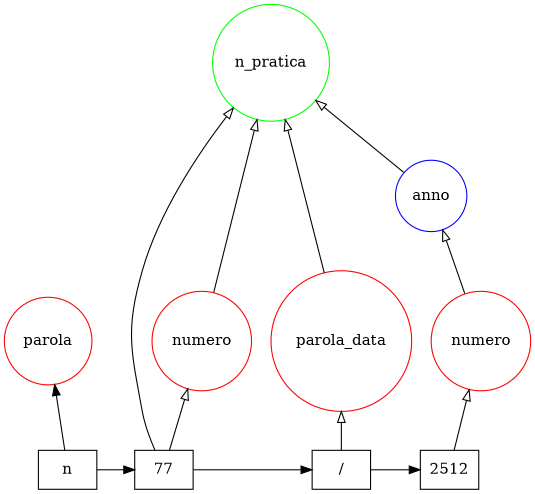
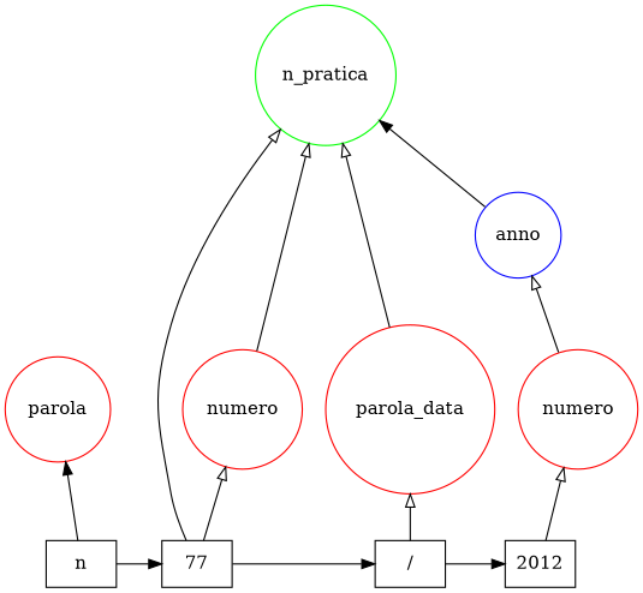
  digraph {
    rankdir=BT
    node [shape=circle]
    edge [arrowhead=empty]
    n1 [label=77 shape=box]
    n2 [label="/" shape=box]
-   n3 [label=2512 shape=box]
+   n3 [label=2012 shape=box]
    n4 [label=n shape=box]
    n5 [color=red label=numero]
    n6 [color=red label=numero]
    n7 [color=red label=parola]
    n8 [color=red label=parola_data]
    n9 [color=blue label=anno]
    n10 [color=green label=n_pratica]
    subgraph sub_1 {
      rank=source
      n1
      n2
      n3
      n4
    }
    subgraph sub_2 {
      rank=same
      n5
      n6
      n7
      n8
    }
    subgraph sub_3 {
      rank=same
      n9
    }
    subgraph sub_4 {
      rank=same
      n10
    }
    subgraph sub_5 {
      rank=same
    }
    n1 -> n2 [arrowhead=normal]
    n1 -> n5
    n1 -> n10
    n2 -> n3 [arrowhead=normal]
    n2 -> n8
    n3 -> n6
    n4 -> n1 [arrowhead=normal]
    n4 -> n7 [arrowhead=normal]
    n5 -> n10
    n6 -> n9
    n8 -> n10
-   n9 -> n10
+   n9 -> n10 [arrowhead=normal]
  }
